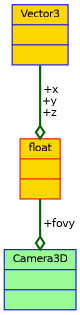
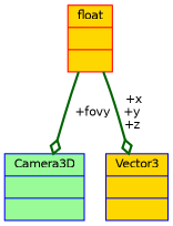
  digraph {
    node [color=blue fillcolor=gold fontname=Helvetica fontsize=10 shape=record style=filled]
    edge [arrowhead=odiamond color=darkgreen fontname=Helvetica fontsize=10 labelfontname=Helvetica labelfontsize=10 style=bold]
    n1 [fillcolor=palegreen fontcolor=black height=0.2 label="{Camera3D\n||}" width=0.4]
    n2 [color=red height=0.2 label="{float\n||}" width=0.4]
    n3 [height=0.2 label="{Vector3\n||}" width=0.4]
    n2 -> n1 [label=" +fovy"]
-   n3 -> n2 [label=" +x\n+y\n+z"]
+   n2 -> n3 [label=" +x\n+y\n+z"]
  }
